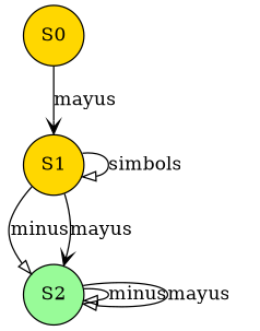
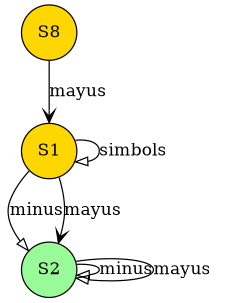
  digraph {
    rankdir=TB
    node [fillcolor=gold shape=circle style=filled]
    edge [arrowhead=onormal]
-   n1 [label=S0]
+   n1 [label=S8]
    n2 [label=S1]
    n3 [fillcolor=palegreen label=S2]
    n1 -> n2 [arrowhead=vee label=mayus]
    n2 -> n2 [label=simbols]
    n2 -> n3 [label=minus]
    n2 -> n3 [arrowhead=vee label=mayus]
    n3 -> n3 [label=minus]
    n3 -> n3 [label=mayus]
  }
